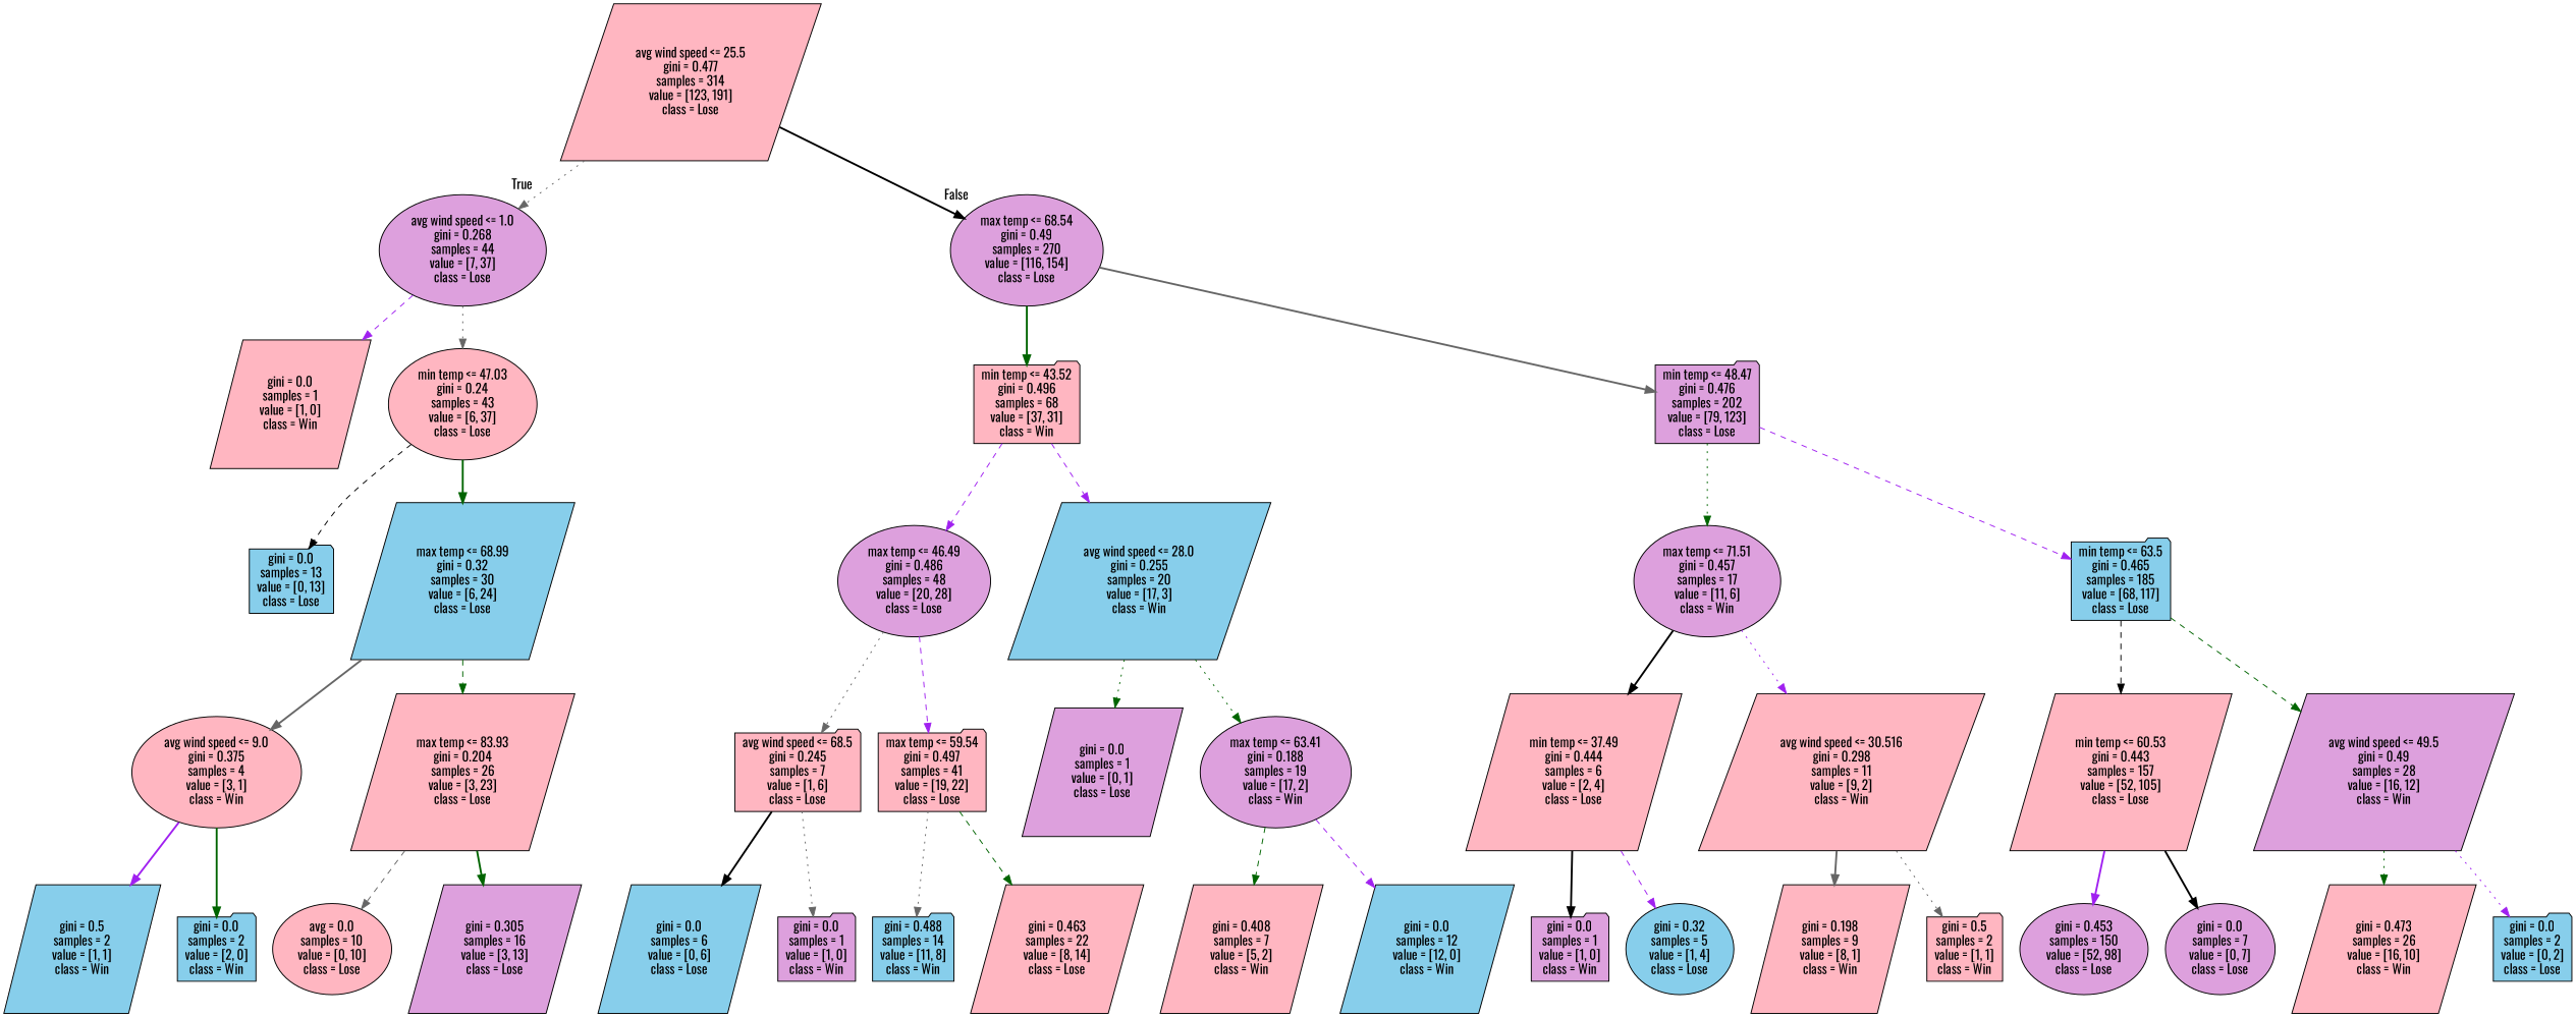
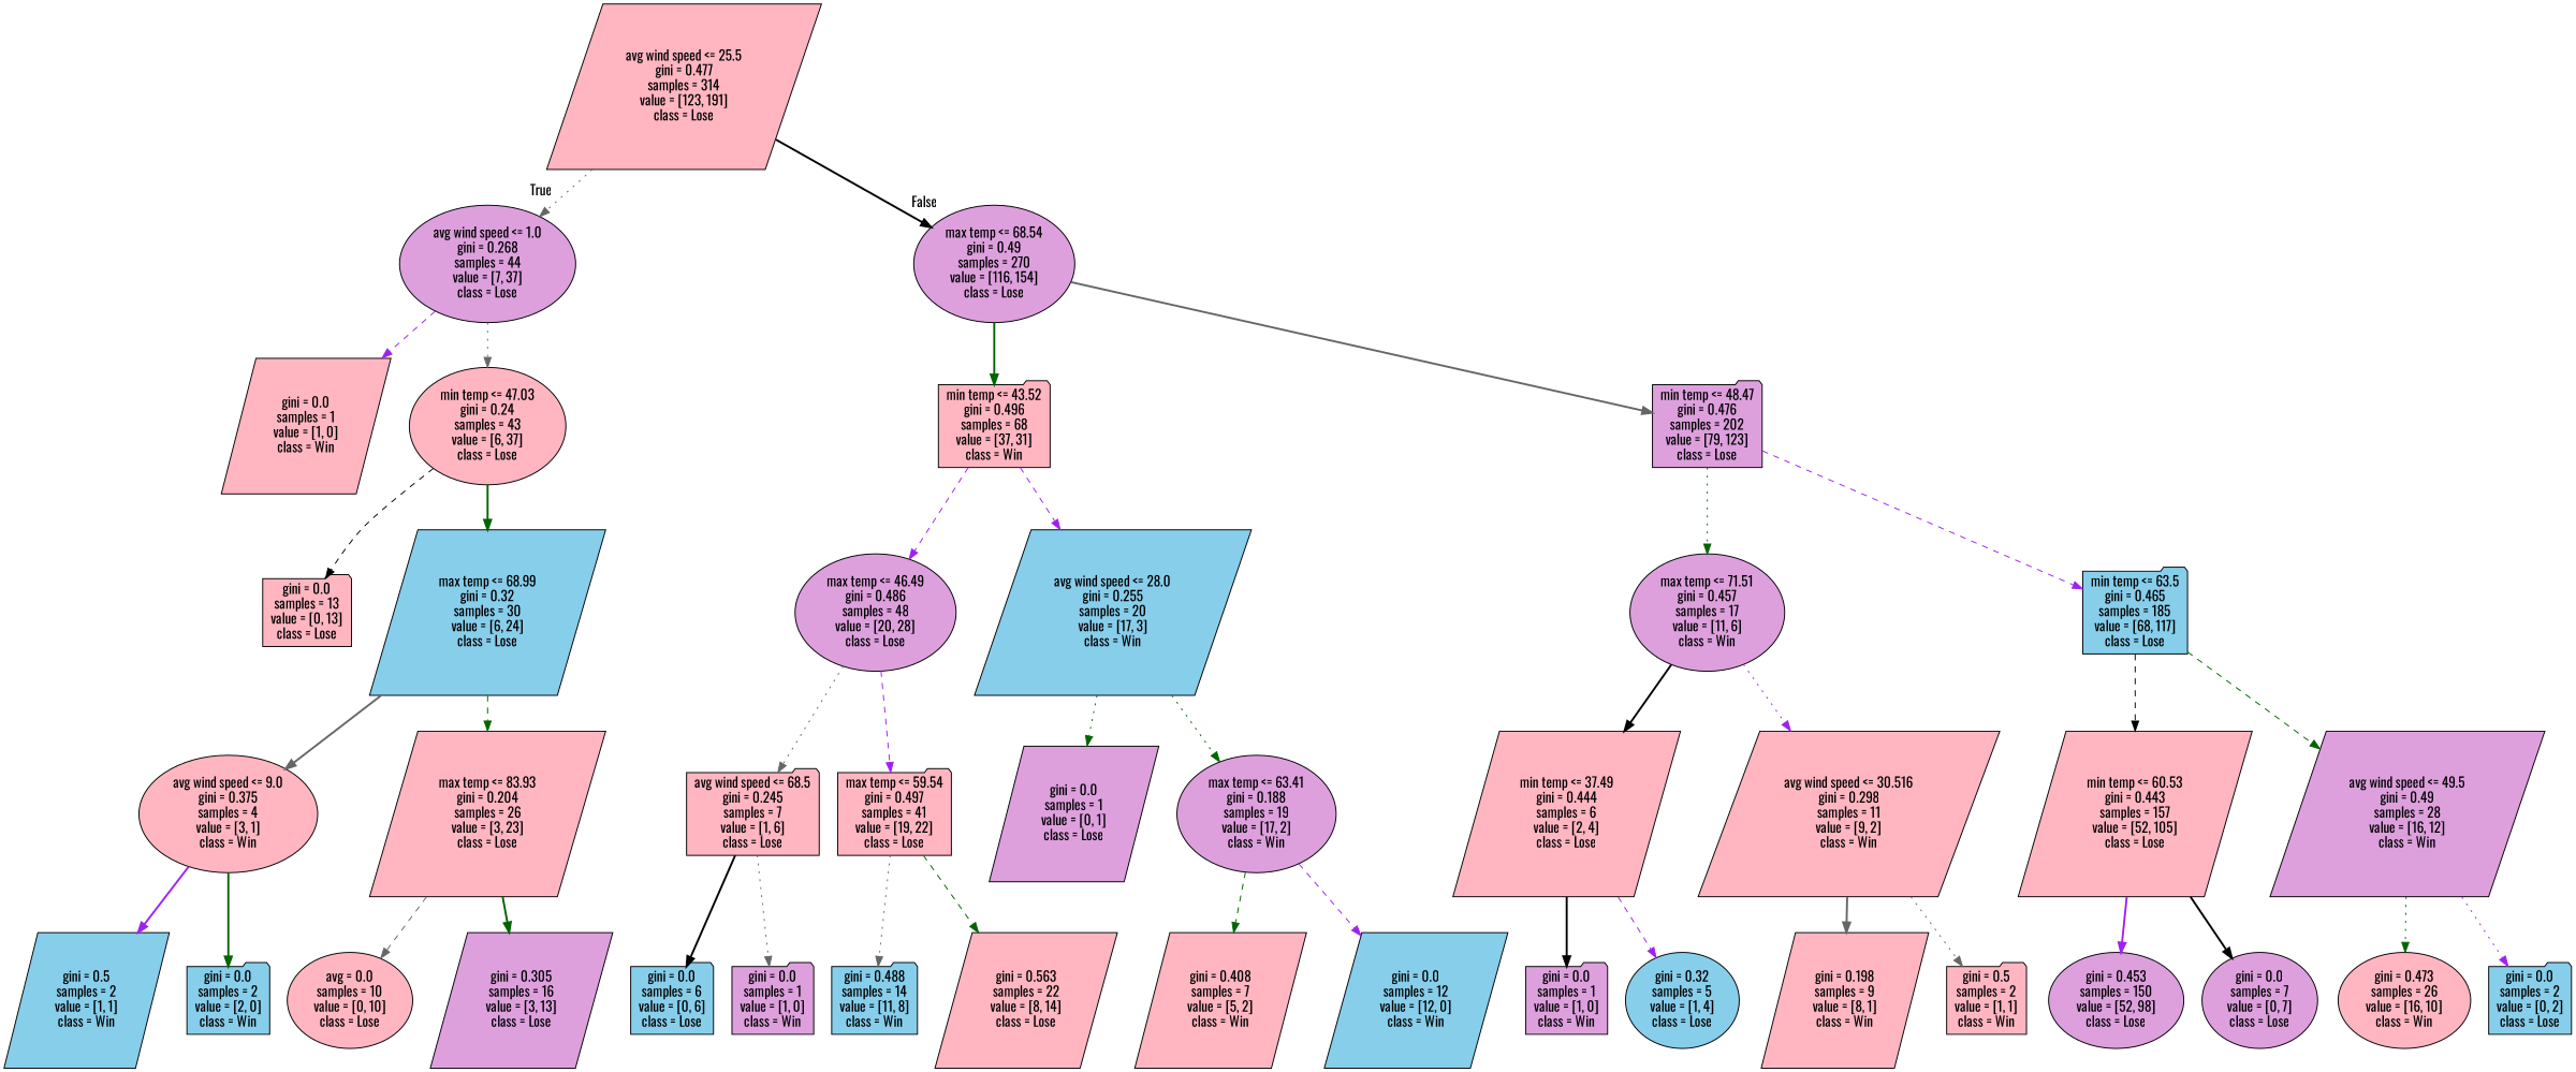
  digraph {
    fontname=Oswald
    node [fillcolor=lightpink fontname=Oswald shape=parallelogram style=filled]
    edge [color=darkgreen fontname=Oswald style=bold]
    n1 [label="avg wind speed <= 25.5\ngini = 0.477\nsamples = 314\nvalue = [123, 191]\nclass = Lose"]
    n2 [fillcolor=plum label="avg wind speed <= 1.0\ngini = 0.268\nsamples = 44\nvalue = [7, 37]\nclass = Lose" shape=ellipse]
    n3 [fillcolor=plum label="max temp <= 68.54\ngini = 0.49\nsamples = 270\nvalue = [116, 154]\nclass = Lose" shape=ellipse]
    n4 [label="gini = 0.0\nsamples = 1\nvalue = [1, 0]\nclass = Win"]
    n5 [label="min temp <= 47.03\ngini = 0.24\nsamples = 43\nvalue = [6, 37]\nclass = Lose" shape=ellipse]
    n6 [label="min temp <= 43.52\ngini = 0.496\nsamples = 68\nvalue = [37, 31]\nclass = Win" shape=folder]
    n7 [fillcolor=plum label="min temp <= 48.47\ngini = 0.476\nsamples = 202\nvalue = [79, 123]\nclass = Lose" shape=folder]
-   n8 [fillcolor=skyblue label="gini = 0.0\nsamples = 13\nvalue = [0, 13]\nclass = Lose" shape=folder]
+   n8 [label="gini = 0.0\nsamples = 13\nvalue = [0, 13]\nclass = Lose" shape=folder]
    n9 [fillcolor=skyblue label="max temp <= 68.99\ngini = 0.32\nsamples = 30\nvalue = [6, 24]\nclass = Lose"]
    n10 [label="avg wind speed <= 9.0\ngini = 0.375\nsamples = 4\nvalue = [3, 1]\nclass = Win" shape=ellipse]
    n11 [label="max temp <= 83.93\ngini = 0.204\nsamples = 26\nvalue = [3, 23]\nclass = Lose"]
    n12 [fillcolor=skyblue label="gini = 0.5\nsamples = 2\nvalue = [1, 1]\nclass = Win"]
    n13 [fillcolor=skyblue label="gini = 0.0\nsamples = 2\nvalue = [2, 0]\nclass = Win" shape=folder]
    n14 [label="avg = 0.0\nsamples = 10\nvalue = [0, 10]\nclass = Lose" shape=ellipse]
    n15 [fillcolor=plum label="gini = 0.305\nsamples = 16\nvalue = [3, 13]\nclass = Lose"]
    n16 [fillcolor=plum label="max temp <= 46.49\ngini = 0.486\nsamples = 48\nvalue = [20, 28]\nclass = Lose" shape=ellipse]
    n17 [fillcolor=skyblue label="avg wind speed <= 28.0\ngini = 0.255\nsamples = 20\nvalue = [17, 3]\nclass = Win"]
    n18 [fillcolor=plum label="max temp <= 71.51\ngini = 0.457\nsamples = 17\nvalue = [11, 6]\nclass = Win" shape=ellipse]
    n19 [fillcolor=skyblue label="min temp <= 63.5\ngini = 0.465\nsamples = 185\nvalue = [68, 117]\nclass = Lose" shape=folder]
    n20 [label="avg wind speed <= 68.5\ngini = 0.245\nsamples = 7\nvalue = [1, 6]\nclass = Lose" shape=folder]
    n21 [label="max temp <= 59.54\ngini = 0.497\nsamples = 41\nvalue = [19, 22]\nclass = Lose" shape=folder]
    n22 [fillcolor=plum label="gini = 0.0\nsamples = 1\nvalue = [0, 1]\nclass = Lose"]
    n23 [fillcolor=plum label="max temp <= 63.41\ngini = 0.188\nsamples = 19\nvalue = [17, 2]\nclass = Win" shape=ellipse]
-   n24 [fillcolor=skyblue label="gini = 0.0\nsamples = 6\nvalue = [0, 6]\nclass = Lose"]
+   n24 [fillcolor=skyblue label="gini = 0.0\nsamples = 6\nvalue = [0, 6]\nclass = Lose" shape=folder]
    n25 [fillcolor=plum label="gini = 0.0\nsamples = 1\nvalue = [1, 0]\nclass = Win" shape=folder]
    n26 [fillcolor=skyblue label="gini = 0.488\nsamples = 14\nvalue = [11, 8]\nclass = Win" shape=folder]
-   n27 [label="gini = 0.463\nsamples = 22\nvalue = [8, 14]\nclass = Lose"]
+   n27 [label="gini = 0.563\nsamples = 22\nvalue = [8, 14]\nclass = Lose"]
    n28 [label="gini = 0.408\nsamples = 7\nvalue = [5, 2]\nclass = Win"]
    n29 [fillcolor=skyblue label="gini = 0.0\nsamples = 12\nvalue = [12, 0]\nclass = Win"]
    n30 [label="min temp <= 37.49\ngini = 0.444\nsamples = 6\nvalue = [2, 4]\nclass = Lose"]
    n31 [label="avg wind speed <= 30.516\ngini = 0.298\nsamples = 11\nvalue = [9, 2]\nclass = Win"]
    n32 [label="min temp <= 60.53\ngini = 0.443\nsamples = 157\nvalue = [52, 105]\nclass = Lose"]
    n33 [fillcolor=plum label="avg wind speed <= 49.5\ngini = 0.49\nsamples = 28\nvalue = [16, 12]\nclass = Win"]
    n34 [fillcolor=plum label="gini = 0.0\nsamples = 1\nvalue = [1, 0]\nclass = Win" shape=folder]
    n35 [fillcolor=skyblue label="gini = 0.32\nsamples = 5\nvalue = [1, 4]\nclass = Lose" shape=ellipse]
    n36 [label="gini = 0.198\nsamples = 9\nvalue = [8, 1]\nclass = Win"]
    n37 [label="gini = 0.5\nsamples = 2\nvalue = [1, 1]\nclass = Win" shape=folder]
    n38 [fillcolor=plum label="gini = 0.453\nsamples = 150\nvalue = [52, 98]\nclass = Lose" shape=ellipse]
    n39 [fillcolor=plum label="gini = 0.0\nsamples = 7\nvalue = [0, 7]\nclass = Lose" shape=ellipse]
-   n40 [label="gini = 0.473\nsamples = 26\nvalue = [16, 10]\nclass = Win"]
+   n40 [label="gini = 0.473\nsamples = 26\nvalue = [16, 10]\nclass = Win" shape=ellipse]
    n41 [fillcolor=skyblue label="gini = 0.0\nsamples = 2\nvalue = [0, 2]\nclass = Lose" shape=folder]
    n1 -> n2 [color=gray40 headlabel=True labelangle=45 labeldistance=2.5 style=dotted]
    n1 -> n3 [color=black headlabel=False labelangle=-45 labeldistance=2.5]
    n2 -> n4 [color=purple style=dashed]
    n2 -> n5 [color=gray40 style=dotted]
    n3 -> n6
    n3 -> n7 [color=gray40]
    n5 -> n8 [color=black style=dashed]
    n5 -> n9
    n6 -> n16 [color=purple style=dashed]
    n6 -> n17 [color=purple style=dashed]
    n7 -> n18 [style=dotted]
    n7 -> n19 [color=purple style=dashed]
    n9 -> n10 [color=gray40]
    n9 -> n11 [style=dashed]
    n10 -> n12 [color=purple]
    n10 -> n13
    n11 -> n14 [color=gray40 style=dashed]
    n11 -> n15
    n16 -> n20 [color=gray40 style=dotted]
    n16 -> n21 [color=purple style=dashed]
    n17 -> n22 [style=dotted]
    n17 -> n23 [style=dotted]
    n18 -> n30 [color=black]
    n18 -> n31 [color=purple style=dotted]
    n19 -> n32 [color=black style=dashed]
    n19 -> n33 [style=dashed]
    n20 -> n24 [color=black]
    n20 -> n25 [color=gray40 style=dotted]
    n21 -> n26 [color=gray40 style=dotted]
    n21 -> n27 [style=dashed]
    n23 -> n28 [style=dashed]
    n23 -> n29 [color=purple style=dashed]
    n30 -> n34 [color=black]
    n30 -> n35 [color=purple style=dashed]
    n31 -> n36 [color=gray40]
    n31 -> n37 [color=gray40 style=dotted]
    n32 -> n38 [color=purple]
    n32 -> n39 [color=black]
    n33 -> n40 [style=dotted]
    n33 -> n41 [color=purple style=dotted]
  }
